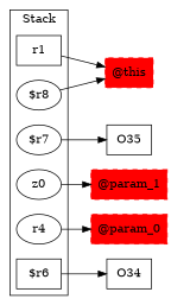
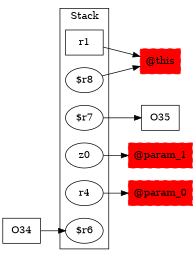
  digraph {
    rankDir=LR
    rankdir=LR
    node [shape=box]
    r1
    "$r7" [shape=""]
    z0 [shape=""]
    "$r8" [shape=""]
    n5 [label=r4 shape=""]
-   "$r6"
+   "$r6" [shape=""]
    "@this" [color=red style="filled,dashed"]
    O35
    "@param_1" [color=red style="filled,dashed"]
    "@param_0" [color=red style="filled,dashed"]
    O34
    subgraph cluster_1 {
      label=Stack
      r1
      "$r7"
      z0
      "$r8"
      n5
      "$r6"
    }
    r1 -> "@this"
    "$r7" -> O35
    z0 -> "@param_1"
    "$r8" -> "@this"
    n5 -> "@param_0"
-   "$r6" -> O34
+   O34 -> "$r6"
  }
